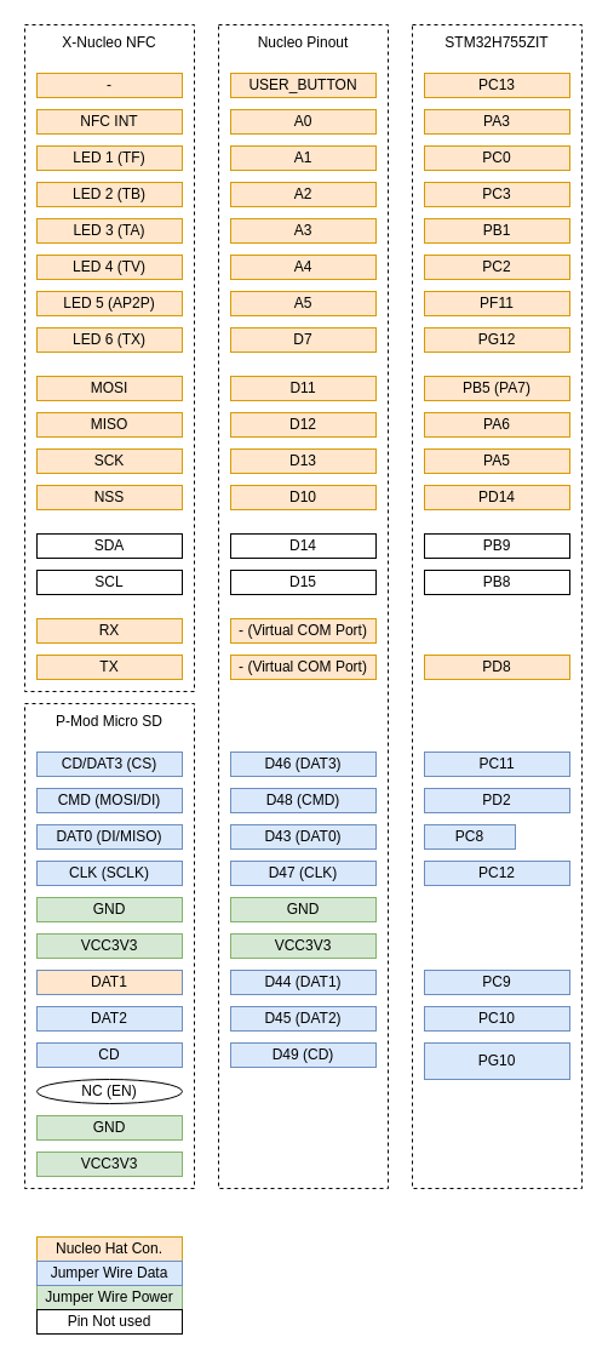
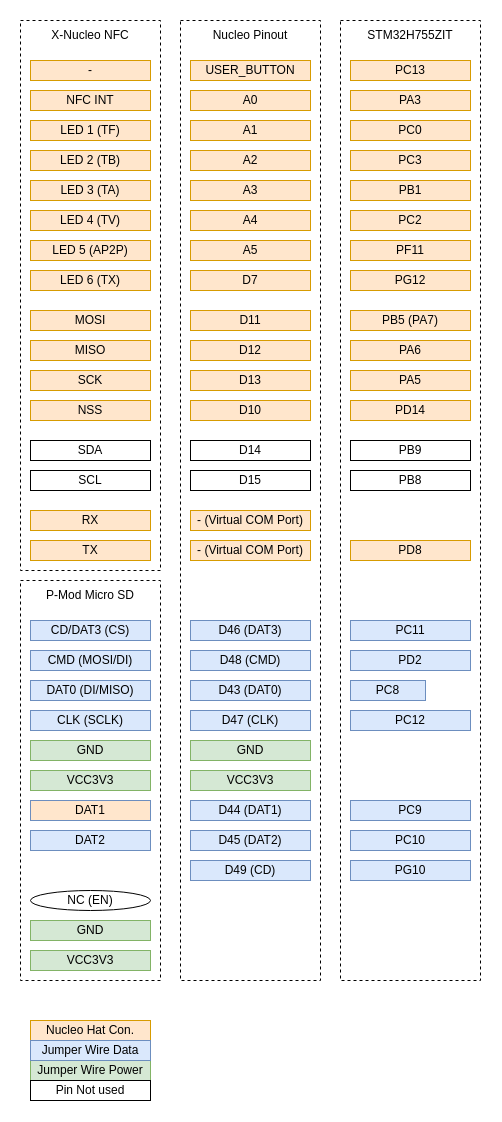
  <mxCell id="0" />
  <mxCell id="1" parent="0" />
  <mxCell id="2" value="" style="rounded=0;whiteSpace=wrap;html=1;fillColor=none;dashed=1;" vertex="1" parent="1"><mxGeometry x="20" y="20" width="140" height="550" as="geometry" /></mxCell>
  <mxCell id="3" value="" style="rounded=0;whiteSpace=wrap;html=1;fillColor=none;dashed=1;" vertex="1" parent="1"><mxGeometry x="180" y="20" width="140" height="960" as="geometry" /></mxCell>
  <mxCell id="4" value="" style="rounded=0;whiteSpace=wrap;html=1;fillColor=none;dashed=1;" vertex="1" parent="1"><mxGeometry x="340" y="20" width="140" height="960" as="geometry" /></mxCell>
  <mxCell id="5" value="LED 1 (TF)" style="rounded=0;whiteSpace=wrap;html=1;fillColor=#ffe6cc;strokeColor=#d79b00;" vertex="1" parent="1"><mxGeometry x="30" y="120" width="120" height="20" as="geometry" /></mxCell>
  <mxCell id="6" value="LED 2 (TB)" style="rounded=0;whiteSpace=wrap;html=1;fillColor=#ffe6cc;strokeColor=#d79b00;" vertex="1" parent="1"><mxGeometry x="30" y="150" width="120" height="20" as="geometry" /></mxCell>
  <mxCell id="7" value="LED 3 (TA)" style="rounded=0;whiteSpace=wrap;html=1;fillColor=#ffe6cc;strokeColor=#d79b00;" vertex="1" parent="1"><mxGeometry x="30" y="180" width="120" height="20" as="geometry" /></mxCell>
  <mxCell id="8" value="LED 4 (TV)" style="rounded=0;whiteSpace=wrap;html=1;fillColor=#ffe6cc;strokeColor=#d79b00;" vertex="1" parent="1"><mxGeometry x="30" y="210" width="120" height="20" as="geometry" /></mxCell>
  <mxCell id="9" value="LED 5 (AP2P)" style="rounded=0;whiteSpace=wrap;html=1;fillColor=#ffe6cc;strokeColor=#d79b00;" vertex="1" parent="1"><mxGeometry x="30" y="240" width="120" height="20" as="geometry" /></mxCell>
  <mxCell id="10" value="LED 6 (TX)" style="rounded=0;whiteSpace=wrap;html=1;fillColor=#ffe6cc;strokeColor=#d79b00;" vertex="1" parent="1"><mxGeometry x="30" y="270" width="120" height="20" as="geometry" /></mxCell>
  <mxCell id="11" value="A1" style="rounded=0;whiteSpace=wrap;html=1;fillColor=#ffe6cc;strokeColor=#d79b00;" vertex="1" parent="1"><mxGeometry x="190" y="120" width="120" height="20" as="geometry" /></mxCell>
  <mxCell id="12" value="A2" style="rounded=0;whiteSpace=wrap;html=1;fillColor=#ffe6cc;strokeColor=#d79b00;" vertex="1" parent="1"><mxGeometry x="190" y="150" width="120" height="20" as="geometry" /></mxCell>
  <mxCell id="13" value="A3" style="rounded=0;whiteSpace=wrap;html=1;fillColor=#ffe6cc;strokeColor=#d79b00;" vertex="1" parent="1"><mxGeometry x="190" y="180" width="120" height="20" as="geometry" /></mxCell>
  <mxCell id="14" value="A4" style="rounded=0;whiteSpace=wrap;html=1;fillColor=#ffe6cc;strokeColor=#d79b00;" vertex="1" parent="1"><mxGeometry x="190" y="210" width="120" height="20" as="geometry" /></mxCell>
  <mxCell id="15" value="A5" style="rounded=0;whiteSpace=wrap;html=1;fillColor=#ffe6cc;strokeColor=#d79b00;" vertex="1" parent="1"><mxGeometry x="190" y="240" width="120" height="20" as="geometry" /></mxCell>
  <mxCell id="16" value="D7" style="rounded=0;whiteSpace=wrap;html=1;fillColor=#ffe6cc;strokeColor=#d79b00;" vertex="1" parent="1"><mxGeometry x="190" y="270" width="120" height="20" as="geometry" /></mxCell>
  <mxCell id="17" value="PC0" style="rounded=0;whiteSpace=wrap;html=1;fillColor=#ffe6cc;strokeColor=#d79b00;" vertex="1" parent="1"><mxGeometry x="350" y="120" width="120" height="20" as="geometry" /></mxCell>
  <mxCell id="18" value="PC3" style="rounded=0;whiteSpace=wrap;html=1;fillColor=#ffe6cc;strokeColor=#d79b00;" vertex="1" parent="1"><mxGeometry x="350" y="150" width="120" height="20" as="geometry" /></mxCell>
  <mxCell id="19" value="PB1" style="rounded=0;whiteSpace=wrap;html=1;fillColor=#ffe6cc;strokeColor=#d79b00;" vertex="1" parent="1"><mxGeometry x="350" y="180" width="120" height="20" as="geometry" /></mxCell>
  <mxCell id="20" value="PC2" style="rounded=0;whiteSpace=wrap;html=1;fillColor=#ffe6cc;strokeColor=#d79b00;" vertex="1" parent="1"><mxGeometry x="350" y="210" width="120" height="20" as="geometry" /></mxCell>
  <mxCell id="21" value="PF11" style="rounded=0;whiteSpace=wrap;html=1;fillColor=#ffe6cc;strokeColor=#d79b00;" vertex="1" parent="1"><mxGeometry x="350" y="240" width="120" height="20" as="geometry" /></mxCell>
  <mxCell id="22" value="PG12" style="rounded=0;whiteSpace=wrap;html=1;fillColor=#ffe6cc;strokeColor=#d79b00;" vertex="1" parent="1"><mxGeometry x="350" y="270" width="120" height="20" as="geometry" /></mxCell>
  <mxCell id="23" value="NFC INT" style="rounded=0;whiteSpace=wrap;html=1;fillColor=#ffe6cc;strokeColor=#d79b00;" vertex="1" parent="1"><mxGeometry x="30" y="90" width="120" height="20" as="geometry" /></mxCell>
  <mxCell id="24" value="A0" style="rounded=0;whiteSpace=wrap;html=1;fillColor=#ffe6cc;strokeColor=#d79b00;" vertex="1" parent="1"><mxGeometry x="190" y="90" width="120" height="20" as="geometry" /></mxCell>
  <mxCell id="25" value="PA3" style="rounded=0;whiteSpace=wrap;html=1;fillColor=#ffe6cc;strokeColor=#d79b00;" vertex="1" parent="1"><mxGeometry x="350" y="90" width="120" height="20" as="geometry" /></mxCell>
  <mxCell id="26" value="MOSI" style="rounded=0;whiteSpace=wrap;html=1;fillColor=#ffe6cc;strokeColor=#d79b00;" vertex="1" parent="1"><mxGeometry x="30" y="310" width="120" height="20" as="geometry" /></mxCell>
  <mxCell id="27" value="MISO" style="rounded=0;whiteSpace=wrap;html=1;fillColor=#ffe6cc;strokeColor=#d79b00;" vertex="1" parent="1"><mxGeometry x="30" y="340" width="120" height="20" as="geometry" /></mxCell>
  <mxCell id="28" value="SCK" style="rounded=0;whiteSpace=wrap;html=1;fillColor=#ffe6cc;strokeColor=#d79b00;" vertex="1" parent="1"><mxGeometry x="30" y="370" width="120" height="20" as="geometry" /></mxCell>
  <mxCell id="29" value="NSS" style="rounded=0;whiteSpace=wrap;html=1;fillColor=#ffe6cc;strokeColor=#d79b00;" vertex="1" parent="1"><mxGeometry x="30" y="400" width="120" height="20" as="geometry" /></mxCell>
  <mxCell id="30" value="SDA" style="rounded=0;whiteSpace=wrap;html=1;" vertex="1" parent="1"><mxGeometry x="30" y="440" width="120" height="20" as="geometry" /></mxCell>
  <mxCell id="31" value="SCL" style="rounded=0;whiteSpace=wrap;html=1;" vertex="1" parent="1"><mxGeometry x="30" y="470" width="120" height="20" as="geometry" /></mxCell>
  <mxCell id="32" value="RX" style="rounded=0;whiteSpace=wrap;html=1;fillColor=#ffe6cc;strokeColor=#d79b00;" vertex="1" parent="1"><mxGeometry x="30" y="510" width="120" height="20" as="geometry" /></mxCell>
  <mxCell id="33" value="TX" style="rounded=0;whiteSpace=wrap;html=1;fillColor=#ffe6cc;strokeColor=#d79b00;" vertex="1" parent="1"><mxGeometry x="30" y="540" width="120" height="20" as="geometry" /></mxCell>
  <mxCell id="34" value="-" style="rounded=0;whiteSpace=wrap;html=1;fillColor=#ffe6cc;strokeColor=#d79b00;" vertex="1" parent="1"><mxGeometry x="30" y="60" width="120" height="20" as="geometry" /></mxCell>
  <mxCell id="35" value="USER_BUTTON" style="rounded=0;whiteSpace=wrap;html=1;fillColor=#ffe6cc;strokeColor=#d79b00;" vertex="1" parent="1"><mxGeometry x="190" y="60" width="120" height="20" as="geometry" /></mxCell>
  <mxCell id="36" value="PC13" style="rounded=0;whiteSpace=wrap;html=1;fillColor=#ffe6cc;strokeColor=#d79b00;" vertex="1" parent="1"><mxGeometry x="350" y="60" width="120" height="20" as="geometry" /></mxCell>
  <mxCell id="37" value="D11" style="rounded=0;whiteSpace=wrap;html=1;fillColor=#ffe6cc;strokeColor=#d79b00;" vertex="1" parent="1"><mxGeometry x="190" y="310" width="120" height="20" as="geometry" /></mxCell>
  <mxCell id="38" value="D12" style="rounded=0;whiteSpace=wrap;html=1;fillColor=#ffe6cc;strokeColor=#d79b00;" vertex="1" parent="1"><mxGeometry x="190" y="340" width="120" height="20" as="geometry" /></mxCell>
  <mxCell id="39" value="D13" style="rounded=0;whiteSpace=wrap;html=1;fillColor=#ffe6cc;strokeColor=#d79b00;" vertex="1" parent="1"><mxGeometry x="190" y="370" width="120" height="20" as="geometry" /></mxCell>
  <mxCell id="40" value="D10" style="rounded=0;whiteSpace=wrap;html=1;fillColor=#ffe6cc;strokeColor=#d79b00;" vertex="1" parent="1"><mxGeometry x="190" y="400" width="120" height="20" as="geometry" /></mxCell>
  <mxCell id="41" value="D14" style="rounded=0;whiteSpace=wrap;html=1;" vertex="1" parent="1"><mxGeometry x="190" y="440" width="120" height="20" as="geometry" /></mxCell>
  <mxCell id="42" value="D15" style="rounded=0;whiteSpace=wrap;html=1;" vertex="1" parent="1"><mxGeometry x="190" y="470" width="120" height="20" as="geometry" /></mxCell>
  <mxCell id="43" value="- (Virtual COM Port)" style="rounded=0;whiteSpace=wrap;html=1;fillColor=#ffe6cc;strokeColor=#d79b00;" vertex="1" parent="1"><mxGeometry x="190" y="510" width="120" height="20" as="geometry" /></mxCell>
  <mxCell id="44" value="PB5 (PA7)" style="rounded=0;whiteSpace=wrap;html=1;fillColor=#ffe6cc;strokeColor=#d79b00;" vertex="1" parent="1"><mxGeometry x="350" y="310" width="120" height="20" as="geometry" /></mxCell>
  <mxCell id="45" value="PA6" style="rounded=0;whiteSpace=wrap;html=1;fillColor=#ffe6cc;strokeColor=#d79b00;" vertex="1" parent="1"><mxGeometry x="350" y="340" width="120" height="20" as="geometry" /></mxCell>
  <mxCell id="46" value="PA5" style="rounded=0;whiteSpace=wrap;html=1;fillColor=#ffe6cc;strokeColor=#d79b00;" vertex="1" parent="1"><mxGeometry x="350" y="370" width="120" height="20" as="geometry" /></mxCell>
  <mxCell id="47" value="PD14" style="rounded=0;whiteSpace=wrap;html=1;fillColor=#ffe6cc;strokeColor=#d79b00;" vertex="1" parent="1"><mxGeometry x="350" y="400" width="120" height="20" as="geometry" /></mxCell>
  <mxCell id="48" value="PB9" style="rounded=0;whiteSpace=wrap;html=1;" vertex="1" parent="1"><mxGeometry x="350" y="440" width="120" height="20" as="geometry" /></mxCell>
  <mxCell id="49" value="PB8" style="rounded=0;whiteSpace=wrap;html=1;" vertex="1" parent="1"><mxGeometry x="350" y="470" width="120" height="20" as="geometry" /></mxCell>
  <mxCell id="50" value="PD8" style="rounded=0;whiteSpace=wrap;html=1;fillColor=#ffe6cc;strokeColor=#d79b00;" vertex="1" parent="1"><mxGeometry x="350" y="540" width="120" height="20" as="geometry" /></mxCell>
  <mxCell id="51" value="- (Virtual COM Port)" style="rounded=0;whiteSpace=wrap;html=1;fillColor=#ffe6cc;strokeColor=#d79b00;" vertex="1" parent="1"><mxGeometry x="190" y="540" width="120" height="20" as="geometry" /></mxCell>
  <mxCell id="52" value="X-Nucleo NFC" style="text;html=1;align=center;verticalAlign=middle;whiteSpace=wrap;rounded=0;" vertex="1" parent="1"><mxGeometry x="30" y="20" width="120" height="30" as="geometry" /></mxCell>
  <mxCell id="53" value="Nucleo Pinout&lt;span style=&quot;color: rgba(0, 0, 0, 0); font-family: monospace; font-size: 0px; text-align: start; text-wrap-mode: nowrap;&quot;&gt;%3CmxGraphModel%3E%3Croot%3E%3CmxCell%20id%3D%220%22%2F%3E%3CmxCell%20id%3D%221%22%20parent%3D%220%22%2F%3E%3CmxCell%20id%3D%222%22%20value%3D%22X-Nucleo%20NFC%22%20style%3D%22text%3Bhtml%3D1%3Balign%3Dcenter%3BverticalAlign%3Dmiddle%3BwhiteSpace%3Dwrap%3Brounded%3D0%3B%22%20vertex%3D%221%22%20parent%3D%221%22%3E%3CmxGeometry%20x%3D%2270%22%20y%3D%2210%22%20width%3D%2260%22%20height%3D%2230%22%20as%3D%22geometry%22%2F%3E%3C%2FmxCell%3E%3C%2Froot%3E%3C%2FmxGraphModel%3E&lt;/span&gt;" style="text;html=1;align=center;verticalAlign=middle;whiteSpace=wrap;rounded=0;" vertex="1" parent="1"><mxGeometry x="200" y="20" width="100" height="30" as="geometry" /></mxCell>
  <mxCell id="54" value="STM32H755ZIT" style="text;html=1;align=center;verticalAlign=middle;whiteSpace=wrap;rounded=0;" vertex="1" parent="1"><mxGeometry x="350" y="20" width="120" height="30" as="geometry" /></mxCell>
  <mxCell id="55" value="" style="rounded=0;whiteSpace=wrap;html=1;fillColor=none;dashed=1;" vertex="1" parent="1"><mxGeometry x="20" y="580" width="140" height="400" as="geometry" /></mxCell>
  <mxCell id="56" value="DAT0 (DI/MISO)" style="rounded=0;whiteSpace=wrap;html=1;fillColor=#dae8fc;strokeColor=#6c8ebf;" vertex="1" parent="1"><mxGeometry x="30" y="680" width="120" height="20" as="geometry" /></mxCell>
  <mxCell id="57" value="CLK (SCLK)" style="rounded=0;whiteSpace=wrap;html=1;fillColor=#dae8fc;strokeColor=#6c8ebf;" vertex="1" parent="1"><mxGeometry x="30" y="710" width="120" height="20" as="geometry" /></mxCell>
  <mxCell id="58" value="GND" style="rounded=0;whiteSpace=wrap;html=1;fillColor=#d5e8d4;strokeColor=#82b366;" vertex="1" parent="1"><mxGeometry x="30" y="740" width="120" height="20" as="geometry" /></mxCell>
  <mxCell id="59" value="VCC3V3" style="rounded=0;whiteSpace=wrap;html=1;fillColor=#d5e8d4;strokeColor=#82b366;" vertex="1" parent="1"><mxGeometry x="30" y="770" width="120" height="20" as="geometry" /></mxCell>
  <mxCell id="60" value="DAT1" style="rounded=0;whiteSpace=wrap;html=1;fillColor=#ffe6cc;strokeColor=#6c8ebf;" vertex="1" parent="1"><mxGeometry x="30" y="800" width="120" height="20" as="geometry" /></mxCell>
  <mxCell id="61" value="DAT2" style="rounded=0;whiteSpace=wrap;html=1;fillColor=#dae8fc;strokeColor=#6c8ebf;" vertex="1" parent="1"><mxGeometry x="30" y="830" width="120" height="20" as="geometry" /></mxCell>
  <mxCell id="62" value="CMD (MOSI/DI)" style="rounded=0;whiteSpace=wrap;html=1;fillColor=#dae8fc;strokeColor=#6c8ebf;" vertex="1" parent="1"><mxGeometry x="30" y="650" width="120" height="20" as="geometry" /></mxCell>
- <mxCell id="63" value="CD" style="rounded=0;whiteSpace=wrap;html=1;fillColor=#dae8fc;strokeColor=#6c8ebf;" vertex="1" parent="1"><mxGeometry x="30" y="860" width="120" height="20" as="geometry" /></mxCell>
  <mxCell id="64" value="NC (EN)" style="ellipse;whiteSpace=wrap;html=1;" vertex="1" parent="1"><mxGeometry x="30" y="890" width="120" height="20" as="geometry" /></mxCell>
  <mxCell id="65" value="GND" style="rounded=0;whiteSpace=wrap;html=1;fillColor=#d5e8d4;strokeColor=#82b366;" vertex="1" parent="1"><mxGeometry x="30" y="920" width="120" height="20" as="geometry" /></mxCell>
  <mxCell id="66" value="VCC3V3" style="rounded=0;whiteSpace=wrap;html=1;fillColor=#d5e8d4;strokeColor=#82b366;" vertex="1" parent="1"><mxGeometry x="30" y="950" width="120" height="20" as="geometry" /></mxCell>
  <mxCell id="67" value="CD/DAT3 (CS)" style="rounded=0;whiteSpace=wrap;html=1;fillColor=#dae8fc;strokeColor=#6c8ebf;" vertex="1" parent="1"><mxGeometry x="30" y="620" width="120" height="20" as="geometry" /></mxCell>
  <mxCell id="68" value="P-Mod Micro SD" style="text;html=1;align=center;verticalAlign=middle;whiteSpace=wrap;rounded=0;" vertex="1" parent="1"><mxGeometry x="30" y="580" width="120" height="30" as="geometry" /></mxCell>
  <mxCell id="69" value="D43 (DAT0)" style="rounded=0;whiteSpace=wrap;html=1;fillColor=#dae8fc;strokeColor=#6c8ebf;" vertex="1" parent="1"><mxGeometry x="190" y="680" width="120" height="20" as="geometry" /></mxCell>
  <mxCell id="70" value="D47 (CLK)" style="rounded=0;whiteSpace=wrap;html=1;fillColor=#dae8fc;strokeColor=#6c8ebf;" vertex="1" parent="1"><mxGeometry x="190" y="710" width="120" height="20" as="geometry" /></mxCell>
  <mxCell id="71" value="D44 (DAT1)" style="rounded=0;whiteSpace=wrap;html=1;fillColor=#dae8fc;strokeColor=#6c8ebf;" vertex="1" parent="1"><mxGeometry x="190" y="800" width="120" height="20" as="geometry" /></mxCell>
  <mxCell id="72" value="D45 (DAT2)" style="rounded=0;whiteSpace=wrap;html=1;fillColor=#dae8fc;strokeColor=#6c8ebf;" vertex="1" parent="1"><mxGeometry x="190" y="830" width="120" height="20" as="geometry" /></mxCell>
  <mxCell id="73" value="D49 (CD)" style="rounded=0;whiteSpace=wrap;html=1;fillColor=#dae8fc;strokeColor=#6c8ebf;" vertex="1" parent="1"><mxGeometry x="190" y="860" width="120" height="20" as="geometry" /></mxCell>
  <mxCell id="74" value="D46 (DAT3)" style="rounded=0;whiteSpace=wrap;html=1;fillColor=#dae8fc;strokeColor=#6c8ebf;" vertex="1" parent="1"><mxGeometry x="190" y="620" width="120" height="20" as="geometry" /></mxCell>
  <mxCell id="75" value="GND" style="rounded=0;whiteSpace=wrap;html=1;fillColor=#d5e8d4;strokeColor=#82b366;" vertex="1" parent="1"><mxGeometry x="190" y="740" width="120" height="20" as="geometry" /></mxCell>
  <mxCell id="76" value="VCC3V3" style="rounded=0;whiteSpace=wrap;html=1;fillColor=#d5e8d4;strokeColor=#82b366;" vertex="1" parent="1"><mxGeometry x="190" y="770" width="120" height="20" as="geometry" /></mxCell>
  <mxCell id="77" value="PC8" style="rounded=0;whiteSpace=wrap;html=1;fillColor=#dae8fc;strokeColor=#6c8ebf;" vertex="1" parent="1"><mxGeometry x="350" y="680" width="75" height="20" as="geometry" /></mxCell>
  <mxCell id="78" value="PC12" style="rounded=0;whiteSpace=wrap;html=1;fillColor=#dae8fc;strokeColor=#6c8ebf;" vertex="1" parent="1"><mxGeometry x="350" y="710" width="120" height="20" as="geometry" /></mxCell>
  <mxCell id="79" value="PC9" style="rounded=0;whiteSpace=wrap;html=1;fillColor=#dae8fc;strokeColor=#6c8ebf;" vertex="1" parent="1"><mxGeometry x="350" y="800" width="120" height="20" as="geometry" /></mxCell>
  <mxCell id="80" value="PC10" style="rounded=0;whiteSpace=wrap;html=1;fillColor=#dae8fc;strokeColor=#6c8ebf;" vertex="1" parent="1"><mxGeometry x="350" y="830" width="120" height="20" as="geometry" /></mxCell>
- <mxCell id="81" value="PG10" style="rounded=0;whiteSpace=wrap;html=1;fillColor=#dae8fc;strokeColor=#6c8ebf;" vertex="1" parent="1"><mxGeometry x="350" y="860" width="120" height="30" as="geometry" /></mxCell>
+ <mxCell id="81" value="PG10" style="rounded=0;whiteSpace=wrap;html=1;fillColor=#dae8fc;strokeColor=#6c8ebf;" vertex="1" parent="1"><mxGeometry x="350" y="860" width="120" height="20" as="geometry" /></mxCell>
  <mxCell id="82" value="PC11" style="rounded=0;whiteSpace=wrap;html=1;fillColor=#dae8fc;strokeColor=#6c8ebf;" vertex="1" parent="1"><mxGeometry x="350" y="620" width="120" height="20" as="geometry" /></mxCell>
  <mxCell id="83" value="D48 (CMD)&lt;span style=&quot;color: rgba(0, 0, 0, 0); font-family: monospace; font-size: 0px; text-align: start; text-wrap-mode: nowrap;&quot;&gt;%3CmxGraphModel%3E%3Croot%3E%3CmxCell%20id%3D%220%22%2F%3E%3CmxCell%20id%3D%221%22%20parent%3D%220%22%2F%3E%3CmxCell%20id%3D%222%22%20value%3D%22CMD%20(MOSI%2FDI)%22%20style%3D%22rounded%3D0%3BwhiteSpace%3Dwrap%3Bhtml%3D1%3B%22%20vertex%3D%221%22%20parent%3D%221%22%3E%3CmxGeometry%20x%3D%2240%22%20y%3D%22640%22%20width%3D%22120%22%20height%3D%2220%22%20as%3D%22geometry%22%2F%3E%3C%2FmxCell%3E%3C%2Froot%3E%3C%2FmxGraphModel%3E&lt;/span&gt;" style="rounded=0;whiteSpace=wrap;html=1;fillColor=#dae8fc;strokeColor=#6c8ebf;" vertex="1" parent="1"><mxGeometry x="190" y="650" width="120" height="20" as="geometry" /></mxCell>
  <mxCell id="84" value="PD2" style="rounded=0;whiteSpace=wrap;html=1;fillColor=#dae8fc;strokeColor=#6c8ebf;" vertex="1" parent="1"><mxGeometry x="350" y="650" width="120" height="20" as="geometry" /></mxCell>
  <mxCell id="85" value="Nucleo Hat Con." style="rounded=0;whiteSpace=wrap;html=1;fillColor=#ffe6cc;strokeColor=#d79b00;" vertex="1" parent="1"><mxGeometry x="30" y="1020" width="120" height="20" as="geometry" /></mxCell>
  <mxCell id="86" value="Jumper Wire Power" style="rounded=0;whiteSpace=wrap;html=1;fillColor=#d5e8d4;strokeColor=#82b366;" vertex="1" parent="1"><mxGeometry x="30" y="1060" width="120" height="20" as="geometry" /></mxCell>
  <mxCell id="87" value="Pin Not used" style="rounded=0;whiteSpace=wrap;html=1;" vertex="1" parent="1"><mxGeometry x="30" y="1080" width="120" height="20" as="geometry" /></mxCell>
  <mxCell id="88" value="Jumper Wire Data" style="rounded=0;whiteSpace=wrap;html=1;fillColor=#dae8fc;strokeColor=#6c8ebf;" vertex="1" parent="1"><mxGeometry x="30" y="1040" width="120" height="20" as="geometry" /></mxCell>
